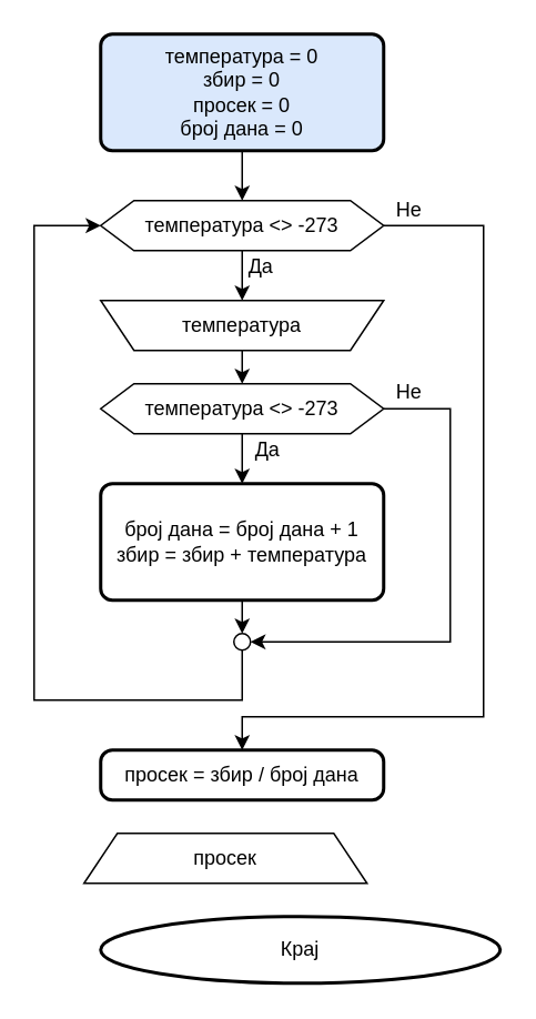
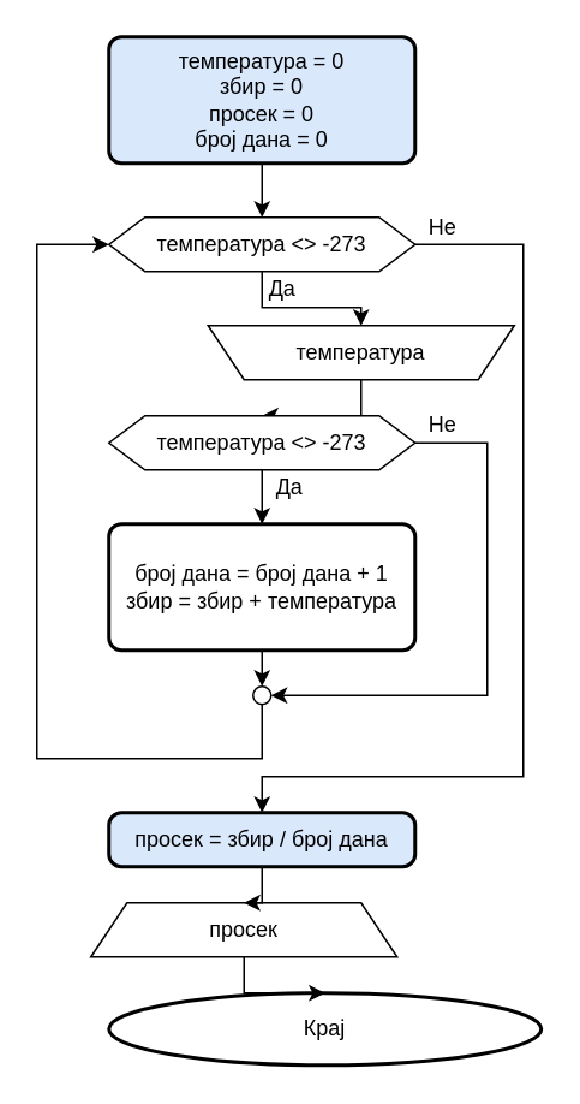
  <mxCell id="0" />
  <mxCell id="1" parent="0" />
  <mxCell id="2" style="edgeStyle=orthogonalEdgeStyle;rounded=0;orthogonalLoop=1;jettySize=auto;html=1;exitX=0.5;exitY=1;exitDx=0;exitDy=0;entryX=0.5;entryY=0;entryDx=0;entryDy=0;" edge="1" parent="1" source="3" target="11"><mxGeometry relative="1" as="geometry" /></mxCell>
  <mxCell id="3" value="температура = 0&lt;br&gt;збир = 0&lt;br&gt;просек = 0&lt;br&gt;број дана = 0" style="rounded=1;whiteSpace=wrap;html=1;absoluteArcSize=1;arcSize=14;strokeWidth=2;fillColor=#dae8fc;" parent="1" vertex="1"><mxGeometry x="60" y="20" width="170" height="70" as="geometry" /></mxCell>
  <mxCell id="4" value="Крај" style="strokeWidth=2;html=1;shape=mxgraph.flowchart.start_1;whiteSpace=wrap;" parent="1" vertex="1"><mxGeometry x="60" y="550" width="240" height="40" as="geometry" /></mxCell>
  <mxCell id="5" style="edgeStyle=orthogonalEdgeStyle;rounded=0;orthogonalLoop=1;jettySize=auto;html=1;exitX=0.5;exitY=0;exitDx=0;exitDy=0;entryX=0.5;entryY=0;entryDx=0;entryDy=0;" edge="1" parent="1" source="6" target="14"><mxGeometry relative="1" as="geometry" /></mxCell>
- <mxCell id="6" value="температура" style="shape=trapezoid;perimeter=trapezoidPerimeter;whiteSpace=wrap;html=1;fixedSize=1;direction=west;" parent="1" vertex="1"><mxGeometry x="60" y="180" width="170" height="30" as="geometry" /></mxCell>
+ <mxCell id="6" value="температура" style="shape=trapezoid;perimeter=trapezoidPerimeter;whiteSpace=wrap;html=1;fixedSize=1;direction=west;" parent="1" vertex="1"><mxGeometry x="115" y="180" width="170" height="30" as="geometry" /></mxCell>
+ <mxCell id="7" style="edgeStyle=orthogonalEdgeStyle;rounded=0;orthogonalLoop=1;jettySize=auto;html=1;exitX=0.5;exitY=1;exitDx=0;exitDy=0;entryX=0.5;entryY=0;entryDx=0;entryDy=0;entryPerimeter=0;" edge="1" parent="1" source="8" target="4"><mxGeometry relative="1" as="geometry" /></mxCell>
  <mxCell id="8" value="просек" style="shape=trapezoid;perimeter=trapezoidPerimeter;whiteSpace=wrap;html=1;fixedSize=1;" parent="1" vertex="1"><mxGeometry x="50" y="500" width="170" height="30" as="geometry" /></mxCell>
  <mxCell id="9" style="edgeStyle=orthogonalEdgeStyle;rounded=0;orthogonalLoop=1;jettySize=auto;html=1;exitX=0.5;exitY=1;exitDx=0;exitDy=0;entryX=0.5;entryY=1;entryDx=0;entryDy=0;" edge="1" parent="1" source="11" target="6"><mxGeometry relative="1" as="geometry" /></mxCell>
  <mxCell id="10" style="edgeStyle=orthogonalEdgeStyle;rounded=0;orthogonalLoop=1;jettySize=auto;html=1;exitX=1;exitY=0.5;exitDx=0;exitDy=0;entryX=0.5;entryY=0;entryDx=0;entryDy=0;" edge="1" parent="1" source="11" target="18"><mxGeometry relative="1" as="geometry"><mxPoint x="280" y="420" as="targetPoint" /><Array as="points"><mxPoint x="290" y="135" /><mxPoint x="290" y="430" /><mxPoint x="145" y="430" /></Array></mxGeometry></mxCell>
  <mxCell id="11" value="температура &amp;lt;&amp;gt; -273" style="shape=hexagon;perimeter=hexagonPerimeter2;whiteSpace=wrap;html=1;fixedSize=1;" vertex="1" parent="1"><mxGeometry x="60" y="120" width="170" height="30" as="geometry" /></mxCell>
  <mxCell id="12" style="edgeStyle=orthogonalEdgeStyle;rounded=0;orthogonalLoop=1;jettySize=auto;html=1;exitX=0.5;exitY=1;exitDx=0;exitDy=0;entryX=0.5;entryY=0;entryDx=0;entryDy=0;" edge="1" parent="1" source="14" target="16"><mxGeometry relative="1" as="geometry" /></mxCell>
  <mxCell id="13" style="edgeStyle=orthogonalEdgeStyle;rounded=0;orthogonalLoop=1;jettySize=auto;html=1;exitX=1;exitY=0.5;exitDx=0;exitDy=0;entryX=1;entryY=0.5;entryDx=0;entryDy=0;" edge="1" parent="1" source="14" target="20"><mxGeometry relative="1" as="geometry"><Array as="points"><mxPoint x="270" y="245" /><mxPoint x="270" y="385" /></Array></mxGeometry></mxCell>
  <mxCell id="14" value="температура &amp;lt;&amp;gt; -273" style="shape=hexagon;perimeter=hexagonPerimeter2;whiteSpace=wrap;html=1;fixedSize=1;" vertex="1" parent="1"><mxGeometry x="60" y="230" width="170" height="30" as="geometry" /></mxCell>
  <mxCell id="15" style="edgeStyle=orthogonalEdgeStyle;rounded=0;orthogonalLoop=1;jettySize=auto;html=1;exitX=0.5;exitY=1;exitDx=0;exitDy=0;entryX=0.5;entryY=0;entryDx=0;entryDy=0;" edge="1" parent="1" source="16" target="20"><mxGeometry relative="1" as="geometry" /></mxCell>
  <mxCell id="16" value="број дана = број дана + 1&lt;br&gt;збир = збир + температура" style="rounded=1;whiteSpace=wrap;html=1;absoluteArcSize=1;arcSize=14;strokeWidth=2;" vertex="1" parent="1"><mxGeometry x="60" y="290" width="170" height="70" as="geometry" /></mxCell>
- <mxCell id="18" value="просек = збир / број дана" style="rounded=1;whiteSpace=wrap;html=1;absoluteArcSize=1;arcSize=14;strokeWidth=2;" vertex="1" parent="1"><mxGeometry x="60" y="450" width="170" height="30" as="geometry" /></mxCell>
+ <mxCell id="17" style="edgeStyle=orthogonalEdgeStyle;rounded=0;orthogonalLoop=1;jettySize=auto;html=1;exitX=0.5;exitY=1;exitDx=0;exitDy=0;" edge="1" parent="1" source="18" target="8"><mxGeometry relative="1" as="geometry" /></mxCell>
+ <mxCell id="18" value="просек = збир / број дана" style="rounded=1;whiteSpace=wrap;html=1;absoluteArcSize=1;arcSize=14;strokeWidth=2;fillColor=#dae8fc;" vertex="1" parent="1"><mxGeometry x="60" y="450" width="170" height="30" as="geometry" /></mxCell>
  <mxCell id="19" style="edgeStyle=orthogonalEdgeStyle;rounded=0;orthogonalLoop=1;jettySize=auto;html=1;exitX=0.5;exitY=1;exitDx=0;exitDy=0;entryX=0;entryY=0.5;entryDx=0;entryDy=0;" edge="1" parent="1" source="20" target="11"><mxGeometry relative="1" as="geometry"><Array as="points"><mxPoint x="145" y="420" /><mxPoint x="20" y="420" /><mxPoint x="20" y="135" /></Array></mxGeometry></mxCell>
  <mxCell id="20" value="" style="ellipse;whiteSpace=wrap;html=1;aspect=fixed;" vertex="1" parent="1"><mxGeometry x="140" y="380" width="10" height="10" as="geometry" /></mxCell>
  <mxCell id="21" value="Да" style="text;html=1;align=center;verticalAlign=middle;resizable=0;points=[];autosize=1;" vertex="1" parent="1"><mxGeometry x="141" y="150" width="30" height="20" as="geometry" /></mxCell>
  <mxCell id="22" value="Не" style="text;html=1;align=center;verticalAlign=middle;resizable=0;points=[];autosize=1;" vertex="1" parent="1"><mxGeometry x="230" y="116" width="30" height="20" as="geometry" /></mxCell>
  <mxCell id="23" value="Да" style="text;html=1;align=center;verticalAlign=middle;resizable=0;points=[];autosize=1;" vertex="1" parent="1"><mxGeometry x="145" y="260" width="30" height="20" as="geometry" /></mxCell>
  <mxCell id="24" value="Не" style="text;html=1;align=center;verticalAlign=middle;resizable=0;points=[];autosize=1;" vertex="1" parent="1"><mxGeometry x="230" y="225" width="30" height="20" as="geometry" /></mxCell>
